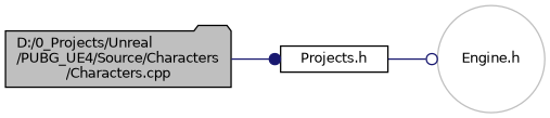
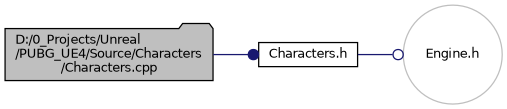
  digraph {
    rankdir=LR
    node [color=black fillcolor=white fontname=Helvetica fontsize=10 style=filled]
    edge [color=midnightblue fontname=Helvetica fontsize=10 labelfontname=Helvetica labelfontsize=10 style=solid]
    n1 [fillcolor=grey75 fontcolor=black height=0.2 label="D:/0_Projects/Unreal\l/PUBG_UE4/Source/Characters\l/Characters.cpp" shape=folder width=0.4]
-   n2 [height=0.2 label="Projects.h" shape=box width=0.4]
+   n2 [height=0.2 label="Characters.h" shape=box width=0.4]
    n3 [color=grey75 height=0.2 label="Engine.h" shape=circle width=0.4]
    n1 -> n2 [arrowhead=dot]
    n2 -> n3 [arrowhead=odot]
  }
